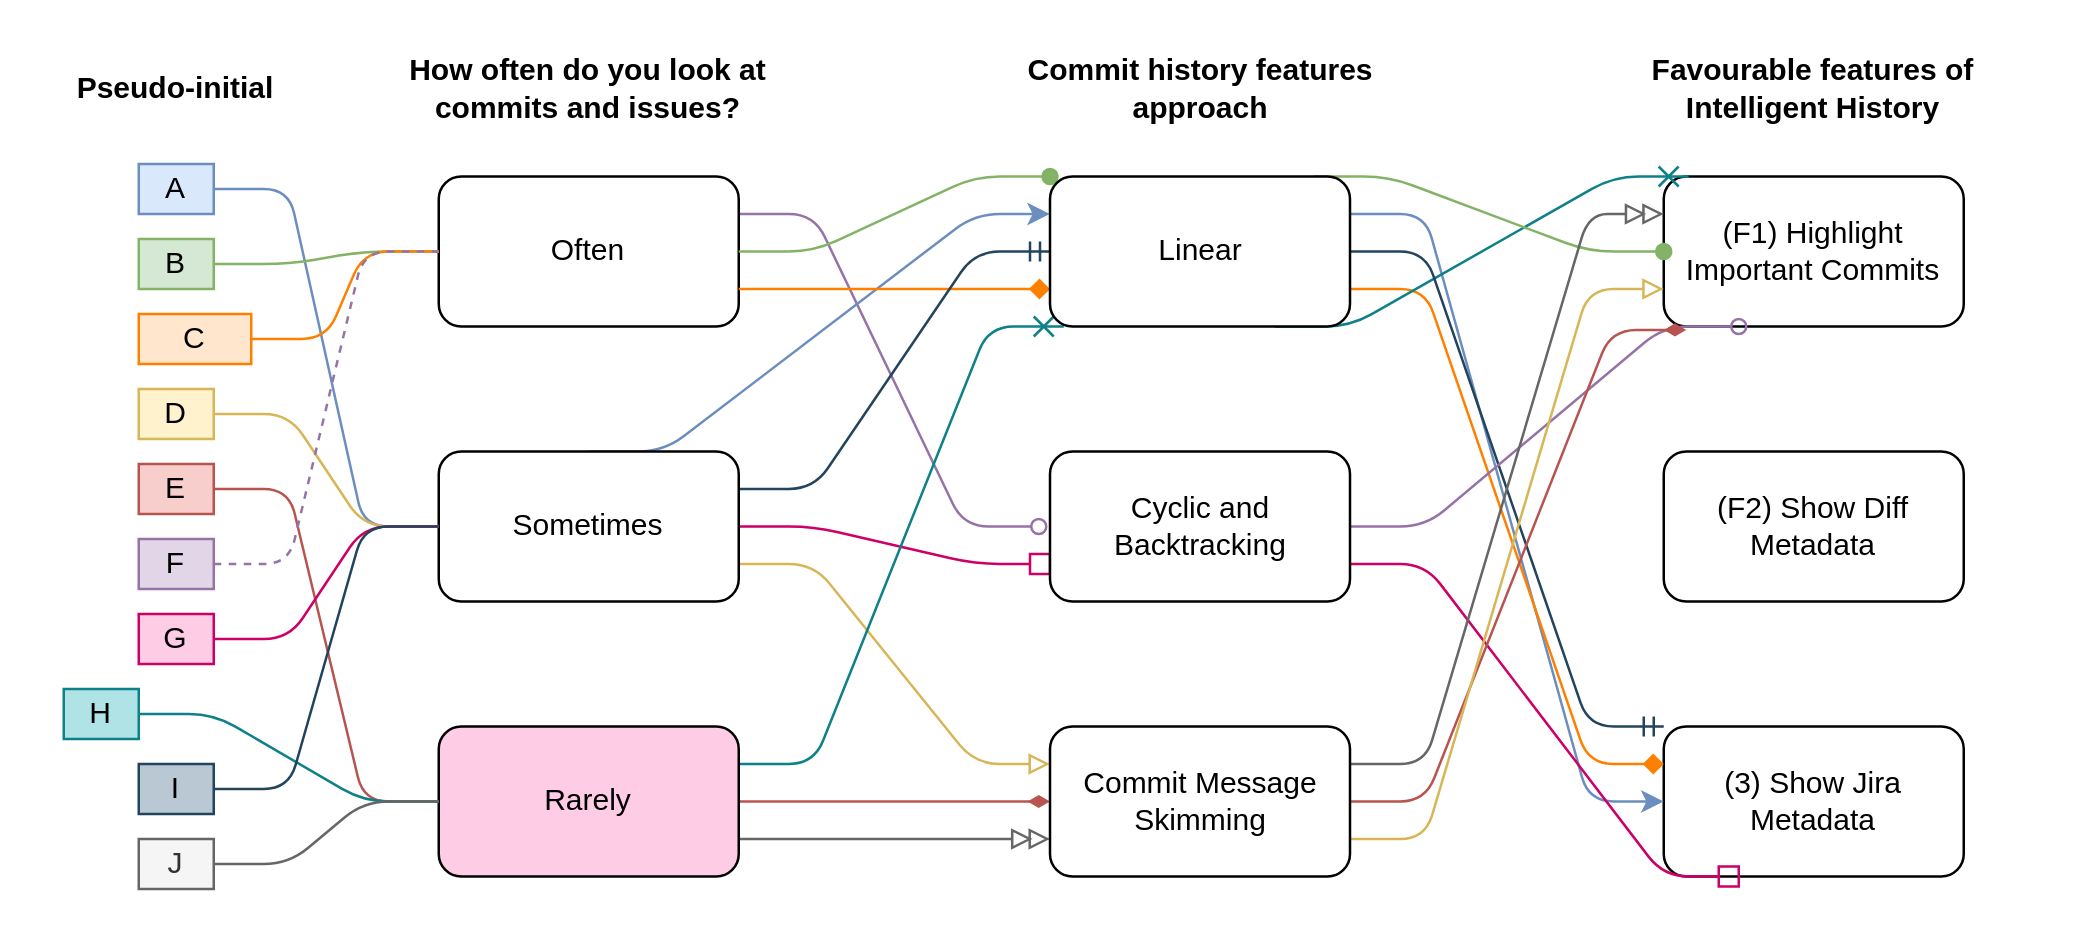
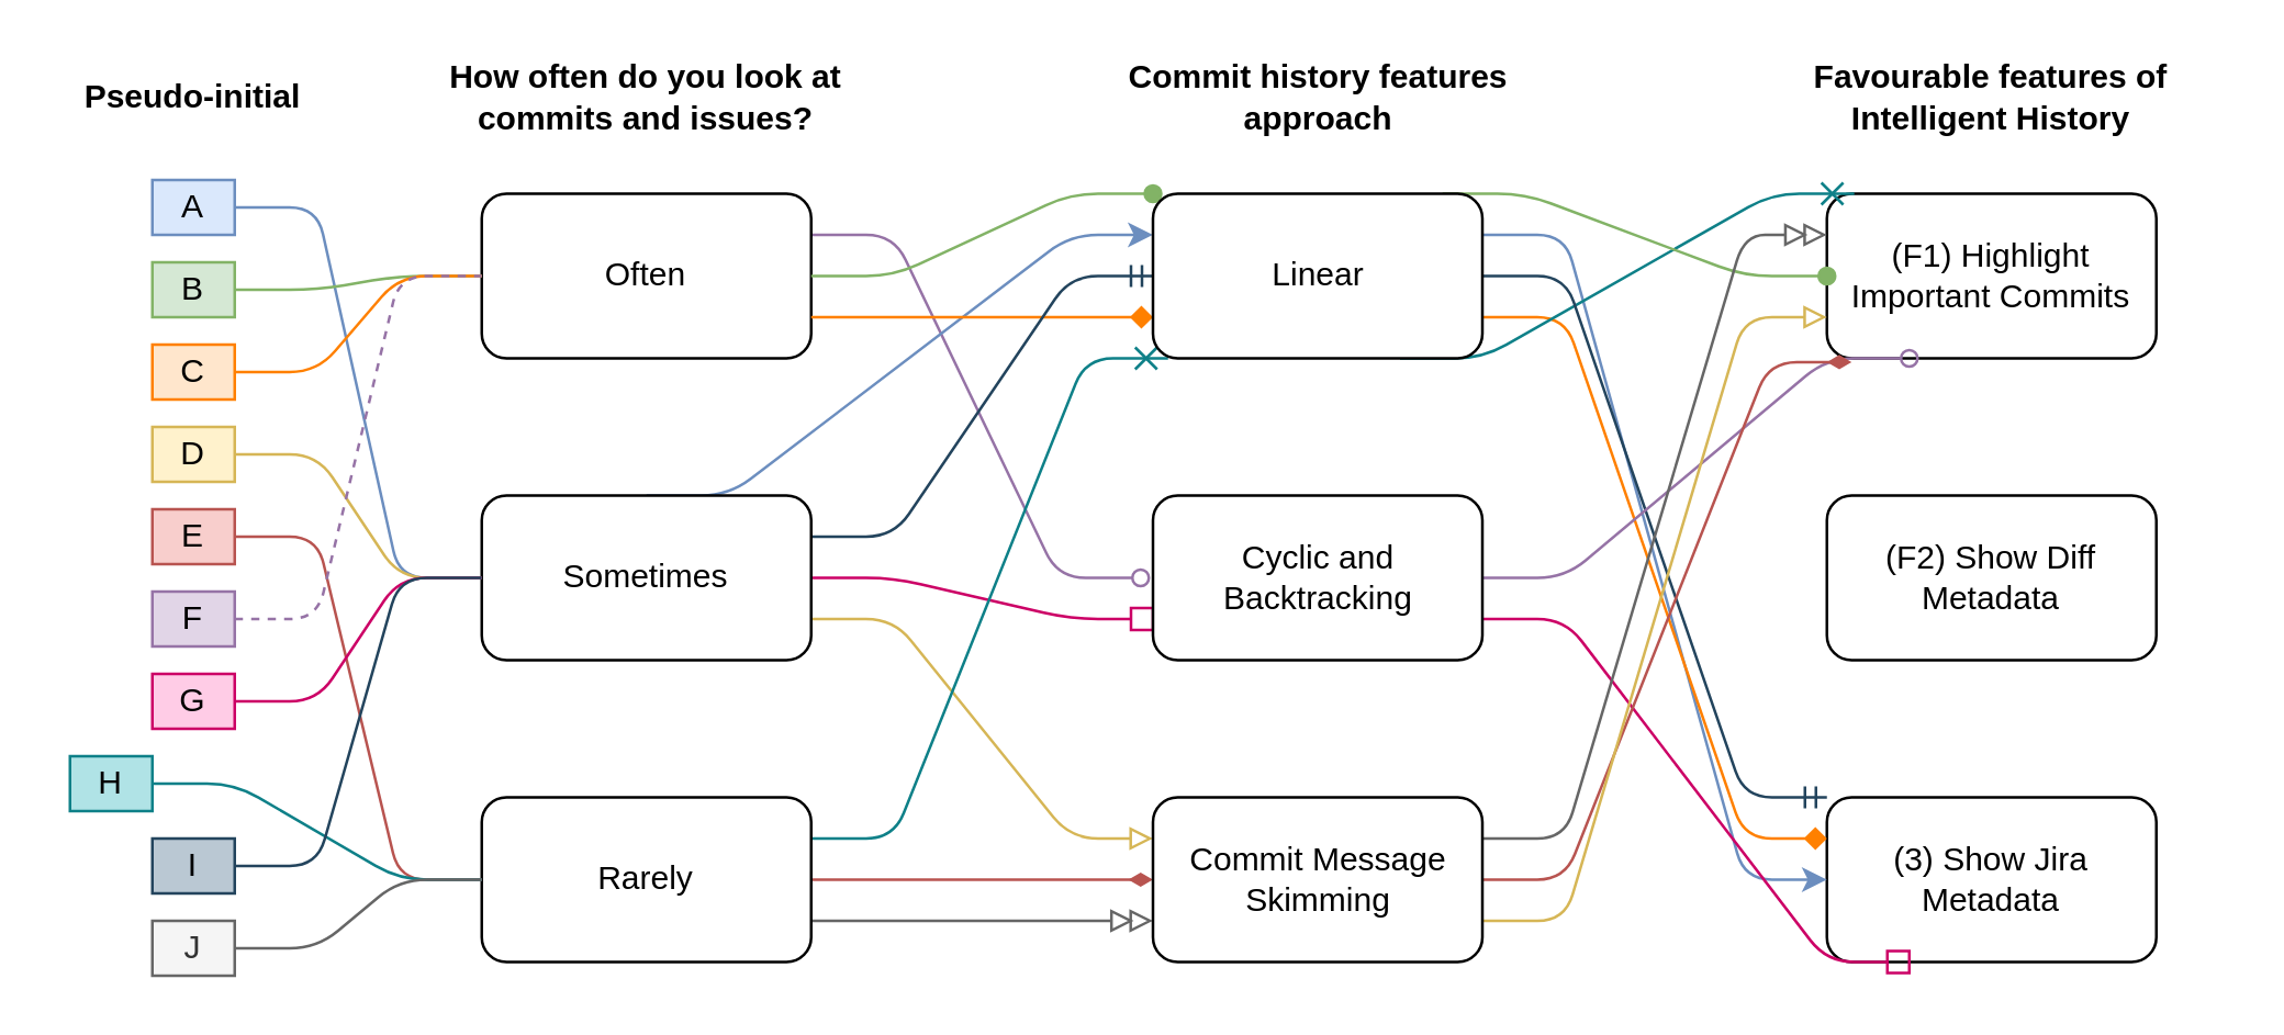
  <mxCell id="0" />
  <mxCell id="1" parent="0" />
  <mxCell id="2" value="(F1) Highlight Important Commits" style="rounded=1;whiteSpace=wrap;html=1;align=center;" parent="1" vertex="1"><mxGeometry x="665" y="70" width="120" height="60" as="geometry" /></mxCell>
  <mxCell id="3" value="(F2) Show Diff Metadata" style="rounded=1;whiteSpace=wrap;html=1;" parent="1" vertex="1"><mxGeometry x="665" y="180" width="120" height="60" as="geometry" /></mxCell>
  <mxCell id="4" value="(3) Show Jira Metadata" style="rounded=1;whiteSpace=wrap;html=1;" parent="1" vertex="1"><mxGeometry x="665" y="290" width="120" height="60" as="geometry" /></mxCell>
  <mxCell id="5" style="edgeStyle=entityRelationEdgeStyle;orthogonalLoop=1;jettySize=auto;html=1;exitX=1;exitY=0.25;exitDx=0;exitDy=0;strokeWidth=1;fillColor=#e1d5e7;strokeColor=#9673a6;endArrow=oval;endFill=0;" parent="1" source="6" edge="1"><mxGeometry relative="1" as="geometry"><mxPoint x="415" y="210" as="targetPoint" /></mxGeometry></mxCell>
  <mxCell id="6" value="Often" style="rounded=1;whiteSpace=wrap;html=1;strokeWidth=1;" parent="1" vertex="1"><mxGeometry x="175" y="70" width="120" height="60" as="geometry" /></mxCell>
  <mxCell id="7" style="edgeStyle=entityRelationEdgeStyle;orthogonalLoop=1;jettySize=auto;html=1;exitX=0.5;exitY=0;exitDx=0;exitDy=0;entryX=0;entryY=0.25;entryDx=0;entryDy=0;strokeWidth=1;fillColor=#dae8fc;strokeColor=#6c8ebf;" parent="1" source="13" target="23" edge="1"><mxGeometry relative="1" as="geometry" /></mxCell>
  <mxCell id="8" style="edgeStyle=entityRelationEdgeStyle;orthogonalLoop=1;jettySize=auto;html=1;exitX=1;exitY=0.5;exitDx=0;exitDy=0;strokeWidth=1;fillColor=#d5e8d4;strokeColor=#82b366;endArrow=oval;endFill=1;entryX=0;entryY=0;entryDx=0;entryDy=0;" parent="1" source="6" target="23" edge="1"><mxGeometry relative="1" as="geometry"><mxPoint x="415" y="195" as="targetPoint" /></mxGeometry></mxCell>
  <mxCell id="9" style="edgeStyle=entityRelationEdgeStyle;orthogonalLoop=1;jettySize=auto;html=1;exitX=1;exitY=0.75;exitDx=0;exitDy=0;strokeWidth=1;fillColor=#ffe6cc;strokeColor=#FF8000;entryX=0;entryY=0.75;entryDx=0;entryDy=0;endArrow=diamond;endFill=1;" parent="1" source="6" target="23" edge="1"><mxGeometry relative="1" as="geometry"><mxPoint x="415" y="100" as="targetPoint" /></mxGeometry></mxCell>
  <mxCell id="10" style="edgeStyle=entityRelationEdgeStyle;orthogonalLoop=1;jettySize=auto;html=1;exitX=1;exitY=0.75;exitDx=0;exitDy=0;entryX=0;entryY=0.25;entryDx=0;entryDy=0;strokeWidth=1;fillColor=#fff2cc;strokeColor=#d6b656;endArrow=block;endFill=0;" parent="1" source="13" target="30" edge="1"><mxGeometry relative="1" as="geometry" /></mxCell>
  <mxCell id="11" style="edgeStyle=entityRelationEdgeStyle;orthogonalLoop=1;jettySize=auto;html=1;strokeColor=#CC0066;strokeWidth=1;endArrow=box;endFill=0;entryX=0;entryY=0.75;entryDx=0;entryDy=0;" parent="1" source="13" target="26" edge="1"><mxGeometry relative="1" as="geometry"><mxPoint x="405" y="225" as="targetPoint" /></mxGeometry></mxCell>
  <mxCell id="12" style="edgeStyle=entityRelationEdgeStyle;orthogonalLoop=1;jettySize=auto;html=1;entryX=0;entryY=0.5;entryDx=0;entryDy=0;strokeColor=#23445d;strokeWidth=1;fillColor=#bac8d3;endArrow=ERmandOne;endFill=0;exitX=1;exitY=0.25;exitDx=0;exitDy=0;" parent="1" source="13" target="23" edge="1"><mxGeometry relative="1" as="geometry"><mxPoint x="245" y="250" as="sourcePoint" /></mxGeometry></mxCell>
  <mxCell id="13" value="Sometimes" style="rounded=1;whiteSpace=wrap;html=1;" parent="1" vertex="1"><mxGeometry x="175" y="180" width="120" height="60" as="geometry" /></mxCell>
  <mxCell id="14" style="edgeStyle=entityRelationEdgeStyle;orthogonalLoop=1;jettySize=auto;html=1;entryX=0;entryY=0.5;entryDx=0;entryDy=0;strokeWidth=1;fillColor=#f8cecc;strokeColor=#b85450;endArrow=diamondThin;endFill=1;" parent="1" source="17" target="30" edge="1"><mxGeometry relative="1" as="geometry" /></mxCell>
  <mxCell id="15" style="edgeStyle=entityRelationEdgeStyle;orthogonalLoop=1;jettySize=auto;html=1;strokeColor=#0e8088;strokeWidth=1;fillColor=#b0e3e6;exitX=1;exitY=0.25;exitDx=0;exitDy=0;endArrow=cross;endFill=0;" parent="1" source="17" edge="1"><mxGeometry relative="1" as="geometry"><mxPoint x="275" y="280" as="sourcePoint" /><mxPoint x="425" y="130" as="targetPoint" /></mxGeometry></mxCell>
  <mxCell id="16" style="edgeStyle=entityRelationEdgeStyle;orthogonalLoop=1;jettySize=auto;html=1;exitX=1;exitY=0.75;exitDx=0;exitDy=0;entryX=0;entryY=0.75;entryDx=0;entryDy=0;strokeColor=#666666;strokeWidth=1;fillColor=#f5f5f5;endArrow=doubleBlock;endFill=0;" parent="1" source="17" target="30" edge="1"><mxGeometry relative="1" as="geometry" /></mxCell>
- <mxCell id="17" value="Rarely" style="rounded=1;whiteSpace=wrap;html=1;fillColor=#ffcce6;" parent="1" vertex="1"><mxGeometry x="175" y="290" width="120" height="60" as="geometry" /></mxCell>
+ <mxCell id="17" value="Rarely" style="rounded=1;whiteSpace=wrap;html=1;" parent="1" vertex="1"><mxGeometry x="175" y="290" width="120" height="60" as="geometry" /></mxCell>
  <mxCell id="18" style="edgeStyle=entityRelationEdgeStyle;orthogonalLoop=1;jettySize=auto;html=1;strokeWidth=1;fillColor=#dae8fc;strokeColor=#6c8ebf;exitX=1;exitY=0.25;exitDx=0;exitDy=0;entryX=0;entryY=0.5;entryDx=0;entryDy=0;" parent="1" source="23" target="4" edge="1"><mxGeometry relative="1" as="geometry"><mxPoint x="545" y="80" as="sourcePoint" /><mxPoint x="665" y="290" as="targetPoint" /></mxGeometry></mxCell>
  <mxCell id="19" style="edgeStyle=entityRelationEdgeStyle;orthogonalLoop=1;jettySize=auto;html=1;entryX=0;entryY=0.25;entryDx=0;entryDy=0;strokeWidth=1;fillColor=#ffe6cc;strokeColor=#FF8000;exitX=1;exitY=0.75;exitDx=0;exitDy=0;endArrow=diamond;endFill=1;" parent="1" source="23" target="4" edge="1"><mxGeometry relative="1" as="geometry"><mxPoint x="535" y="150" as="sourcePoint" /></mxGeometry></mxCell>
  <mxCell id="20" style="edgeStyle=entityRelationEdgeStyle;orthogonalLoop=1;jettySize=auto;html=1;exitX=0.75;exitY=1;exitDx=0;exitDy=0;entryX=0.083;entryY=0;entryDx=0;entryDy=0;strokeColor=#0e8088;strokeWidth=1;fillColor=#b0e3e6;endArrow=cross;endFill=0;entryPerimeter=0;" parent="1" source="23" target="2" edge="1"><mxGeometry relative="1" as="geometry" /></mxCell>
  <mxCell id="21" style="edgeStyle=entityRelationEdgeStyle;orthogonalLoop=1;jettySize=auto;html=1;entryX=0;entryY=0;entryDx=0;entryDy=0;strokeColor=#23445d;strokeWidth=1;fillColor=#bac8d3;exitX=1;exitY=0.5;exitDx=0;exitDy=0;endArrow=ERmandOne;endFill=0;" parent="1" source="23" target="4" edge="1"><mxGeometry relative="1" as="geometry" /></mxCell>
  <mxCell id="22" style="edgeStyle=entityRelationEdgeStyle;orthogonalLoop=1;jettySize=auto;html=1;exitX=0.879;exitY=0;exitDx=0;exitDy=0;entryX=0;entryY=0.5;entryDx=0;entryDy=0;endArrow=oval;endFill=1;strokeColor=#82b366;strokeWidth=1;fillColor=#d5e8d4;exitPerimeter=0;" parent="1" source="23" target="2" edge="1"><mxGeometry relative="1" as="geometry" /></mxCell>
  <mxCell id="23" value="Linear" style="rounded=1;whiteSpace=wrap;html=1;" parent="1" vertex="1"><mxGeometry x="419.5" y="70" width="120" height="60" as="geometry" /></mxCell>
  <mxCell id="24" style="edgeStyle=entityRelationEdgeStyle;orthogonalLoop=1;jettySize=auto;html=1;exitX=1;exitY=0.5;exitDx=0;exitDy=0;strokeWidth=1;fillColor=#e1d5e7;strokeColor=#9673a6;endArrow=oval;endFill=0;entryX=0.25;entryY=1;entryDx=0;entryDy=0;" parent="1" source="26" target="2" edge="1"><mxGeometry relative="1" as="geometry"><mxPoint x="695" y="140" as="targetPoint" /></mxGeometry></mxCell>
  <mxCell id="25" style="edgeStyle=entityRelationEdgeStyle;orthogonalLoop=1;jettySize=auto;html=1;exitX=1;exitY=0.75;exitDx=0;exitDy=0;strokeColor=#CC0066;strokeWidth=1;endArrow=box;endFill=0;" parent="1" source="26" edge="1"><mxGeometry relative="1" as="geometry"><mxPoint x="695" y="350" as="targetPoint" /></mxGeometry></mxCell>
  <mxCell id="26" value="Cyclic and Backtracking" style="rounded=1;whiteSpace=wrap;html=1;" parent="1" vertex="1"><mxGeometry x="419.5" y="180" width="120" height="60" as="geometry" /></mxCell>
  <mxCell id="27" style="edgeStyle=entityRelationEdgeStyle;orthogonalLoop=1;jettySize=auto;html=1;entryX=0.075;entryY=1.023;entryDx=0;entryDy=0;strokeWidth=1;fillColor=#f8cecc;strokeColor=#b85450;endArrow=diamondThin;endFill=1;entryPerimeter=0;" parent="1" source="30" target="2" edge="1"><mxGeometry relative="1" as="geometry" /></mxCell>
  <mxCell id="28" style="edgeStyle=entityRelationEdgeStyle;orthogonalLoop=1;jettySize=auto;html=1;exitX=1;exitY=0.25;exitDx=0;exitDy=0;entryX=0;entryY=0.25;entryDx=0;entryDy=0;strokeColor=#666666;strokeWidth=1;fillColor=#f5f5f5;endArrow=doubleBlock;endFill=0;" parent="1" source="30" target="2" edge="1"><mxGeometry relative="1" as="geometry" /></mxCell>
  <mxCell id="29" style="edgeStyle=entityRelationEdgeStyle;orthogonalLoop=1;jettySize=auto;html=1;exitX=1;exitY=0.75;exitDx=0;exitDy=0;entryX=0;entryY=0.75;entryDx=0;entryDy=0;strokeColor=#d6b656;strokeWidth=1;fillColor=#fff2cc;endArrow=block;endFill=0;" parent="1" source="30" target="2" edge="1"><mxGeometry relative="1" as="geometry" /></mxCell>
  <mxCell id="30" value="Commit Message Skimming" style="rounded=1;whiteSpace=wrap;html=1;" parent="1" vertex="1"><mxGeometry x="419.5" y="290" width="120" height="60" as="geometry" /></mxCell>
  <mxCell id="31" value="How often do you look at commits and issues?" style="text;html=1;strokeColor=none;fillColor=none;align=center;verticalAlign=middle;whiteSpace=wrap;rounded=0;fontStyle=1" parent="1" vertex="1"><mxGeometry x="150" y="20" width="170" height="30" as="geometry" /></mxCell>
  <mxCell id="32" value="Commit history features approach" style="text;html=1;strokeColor=none;fillColor=none;align=center;verticalAlign=middle;whiteSpace=wrap;rounded=0;fontStyle=1" parent="1" vertex="1"><mxGeometry x="394.5" y="20" width="170" height="30" as="geometry" /></mxCell>
  <mxCell id="33" value="Favourable features of Intelligent History" style="text;html=1;strokeColor=none;fillColor=none;align=center;verticalAlign=middle;whiteSpace=wrap;rounded=0;fontStyle=1" parent="1" vertex="1"><mxGeometry x="640" y="20" width="170" height="30" as="geometry" /></mxCell>
  <mxCell id="34" style="edgeStyle=entityRelationEdgeStyle;orthogonalLoop=1;jettySize=auto;html=1;exitX=1;exitY=0.5;exitDx=0;exitDy=0;strokeWidth=1;fillColor=#dae8fc;strokeColor=#6c8ebf;entryX=0;entryY=0.5;entryDx=0;entryDy=0;endArrow=none;endFill=0;" parent="1" source="35" target="13" edge="1"><mxGeometry relative="1" as="geometry"><mxPoint x="175" y="170" as="targetPoint" /></mxGeometry></mxCell>
  <mxCell id="35" value="A" style="rounded=0;whiteSpace=wrap;html=1;strokeWidth=1;fillColor=#dae8fc;strokeColor=#6c8ebf;" parent="1" vertex="1"><mxGeometry x="55" y="65" width="30" height="20" as="geometry" /></mxCell>
  <mxCell id="36" style="edgeStyle=entityRelationEdgeStyle;orthogonalLoop=1;jettySize=auto;html=1;exitX=1;exitY=0.5;exitDx=0;exitDy=0;entryX=0;entryY=0.5;entryDx=0;entryDy=0;strokeWidth=1;fillColor=#d5e8d4;strokeColor=#82b366;endArrow=none;endFill=0;" parent="1" source="37" target="6" edge="1"><mxGeometry relative="1" as="geometry" /></mxCell>
  <mxCell id="37" value="B" style="rounded=0;whiteSpace=wrap;html=1;strokeWidth=1;fillColor=#d5e8d4;strokeColor=#82b366;" parent="1" vertex="1"><mxGeometry x="55" y="95" width="30" height="20" as="geometry" /></mxCell>
  <mxCell id="38" style="edgeStyle=entityRelationEdgeStyle;orthogonalLoop=1;jettySize=auto;html=1;exitX=1;exitY=0.5;exitDx=0;exitDy=0;entryX=0;entryY=0.5;entryDx=0;entryDy=0;strokeWidth=1;fillColor=#ffe6cc;strokeColor=#FF8000;endArrow=none;endFill=0;" parent="1" source="39" target="6" edge="1"><mxGeometry relative="1" as="geometry" /></mxCell>
- <mxCell id="39" value="C" style="rounded=0;whiteSpace=wrap;html=1;strokeWidth=1;fillColor=#ffe6cc;strokeColor=#FF8000;" parent="1" vertex="1"><mxGeometry x="55" y="125" width="45" height="20" as="geometry" /></mxCell>
+ <mxCell id="39" value="C" style="rounded=0;whiteSpace=wrap;html=1;strokeWidth=1;fillColor=#ffe6cc;strokeColor=#FF8000;" parent="1" vertex="1"><mxGeometry x="55" y="125" width="30" height="20" as="geometry" /></mxCell>
  <mxCell id="40" value="Pseudo-initial" style="text;html=1;strokeColor=none;fillColor=none;align=center;verticalAlign=middle;whiteSpace=wrap;rounded=0;fontStyle=1" parent="1" vertex="1"><mxGeometry x="20" y="20" width="100" height="30" as="geometry" /></mxCell>
  <mxCell id="41" style="edgeStyle=entityRelationEdgeStyle;orthogonalLoop=1;jettySize=auto;html=1;exitX=1;exitY=0.5;exitDx=0;exitDy=0;entryX=0;entryY=0.5;entryDx=0;entryDy=0;strokeWidth=1;fillColor=#fff2cc;strokeColor=#d6b656;endArrow=none;endFill=0;" parent="1" source="42" target="13" edge="1"><mxGeometry relative="1" as="geometry" /></mxCell>
  <mxCell id="42" value="D" style="rounded=0;whiteSpace=wrap;html=1;strokeWidth=1;fillColor=#fff2cc;strokeColor=#d6b656;" parent="1" vertex="1"><mxGeometry x="55" y="155" width="30" height="20" as="geometry" /></mxCell>
  <mxCell id="43" style="edgeStyle=entityRelationEdgeStyle;orthogonalLoop=1;jettySize=auto;html=1;exitX=1;exitY=0.5;exitDx=0;exitDy=0;entryX=0;entryY=0.5;entryDx=0;entryDy=0;strokeWidth=1;fillColor=#f8cecc;strokeColor=#b85450;endArrow=none;endFill=0;" parent="1" source="44" target="17" edge="1"><mxGeometry relative="1" as="geometry" /></mxCell>
  <mxCell id="44" value="E" style="rounded=0;whiteSpace=wrap;html=1;strokeWidth=1;fillColor=#f8cecc;strokeColor=#b85450;" parent="1" vertex="1"><mxGeometry x="55" y="185" width="30" height="20" as="geometry" /></mxCell>
  <mxCell id="45" style="edgeStyle=entityRelationEdgeStyle;orthogonalLoop=1;jettySize=auto;html=1;exitX=1;exitY=0.5;exitDx=0;exitDy=0;entryX=0;entryY=0.5;entryDx=0;entryDy=0;strokeWidth=1;fillColor=#e1d5e7;strokeColor=#9673a6;endArrow=none;endFill=0;dashed=1;" parent="1" source="46" target="6" edge="1"><mxGeometry relative="1" as="geometry" /></mxCell>
  <mxCell id="46" value="F" style="rounded=0;whiteSpace=wrap;html=1;strokeWidth=1;fillColor=#e1d5e7;strokeColor=#9673a6;" parent="1" vertex="1"><mxGeometry x="55" y="215" width="30" height="20" as="geometry" /></mxCell>
  <mxCell id="47" style="edgeStyle=entityRelationEdgeStyle;orthogonalLoop=1;jettySize=auto;html=1;exitX=1;exitY=0.5;exitDx=0;exitDy=0;entryX=0;entryY=0.5;entryDx=0;entryDy=0;strokeWidth=1;fillColor=#fad9d5;strokeColor=#CC0066;endArrow=none;endFill=0;" parent="1" source="48" target="13" edge="1"><mxGeometry relative="1" as="geometry" /></mxCell>
  <mxCell id="48" value="G" style="rounded=0;whiteSpace=wrap;html=1;strokeWidth=1;fillColor=#FFCCE6;strokeColor=#CC0066;" parent="1" vertex="1"><mxGeometry x="55" y="245" width="30" height="20" as="geometry" /></mxCell>
  <mxCell id="49" style="edgeStyle=entityRelationEdgeStyle;orthogonalLoop=1;jettySize=auto;html=1;exitX=1;exitY=0.5;exitDx=0;exitDy=0;entryX=0;entryY=0.5;entryDx=0;entryDy=0;strokeColor=#0e8088;strokeWidth=1;fillColor=#b0e3e6;endArrow=none;endFill=0;" parent="1" source="50" target="17" edge="1"><mxGeometry relative="1" as="geometry" /></mxCell>
  <mxCell id="50" value="H" style="rounded=0;whiteSpace=wrap;html=1;strokeWidth=1;fillColor=#b0e3e6;strokeColor=#0e8088;" parent="1" vertex="1"><mxGeometry x="25" y="275" width="30" height="20" as="geometry" /></mxCell>
  <mxCell id="51" style="edgeStyle=entityRelationEdgeStyle;orthogonalLoop=1;jettySize=auto;html=1;exitX=1;exitY=0.5;exitDx=0;exitDy=0;strokeColor=#23445d;strokeWidth=1;entryX=0;entryY=0.5;entryDx=0;entryDy=0;fillColor=#bac8d3;endArrow=none;endFill=0;" parent="1" source="52" target="13" edge="1"><mxGeometry relative="1" as="geometry"><mxPoint x="185" y="410" as="targetPoint" /></mxGeometry></mxCell>
  <mxCell id="52" value="I" style="rounded=0;whiteSpace=wrap;html=1;strokeWidth=1;fillColor=#bac8d3;strokeColor=#23445d;" parent="1" vertex="1"><mxGeometry x="55" y="305" width="30" height="20" as="geometry" /></mxCell>
  <mxCell id="53" style="edgeStyle=entityRelationEdgeStyle;orthogonalLoop=1;jettySize=auto;html=1;exitX=1;exitY=0.5;exitDx=0;exitDy=0;strokeColor=#666666;strokeWidth=1;fillColor=#f5f5f5;endArrow=none;endFill=0;" parent="1" source="54" edge="1"><mxGeometry relative="1" as="geometry"><mxPoint x="175" y="320" as="targetPoint" /></mxGeometry></mxCell>
  <mxCell id="54" value="J" style="rounded=0;whiteSpace=wrap;html=1;strokeWidth=1;fillColor=#f5f5f5;strokeColor=#666666;fontColor=#333333;" parent="1" vertex="1"><mxGeometry x="55" y="335" width="30" height="20" as="geometry" /></mxCell>
